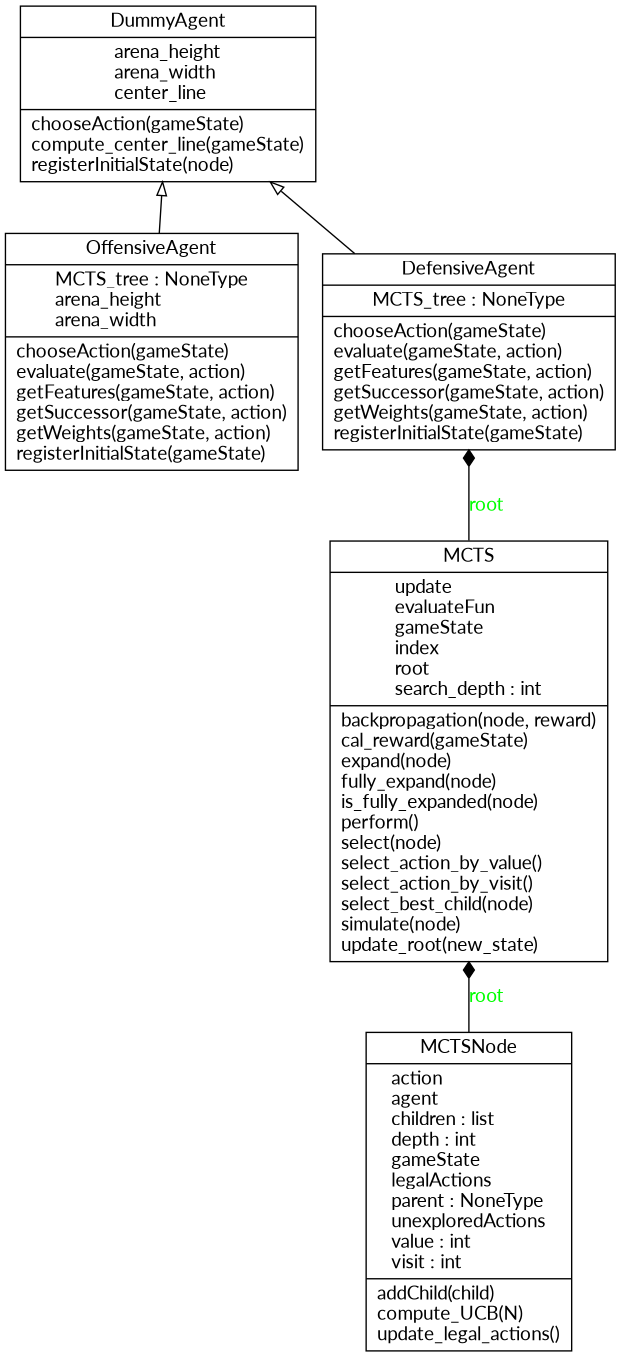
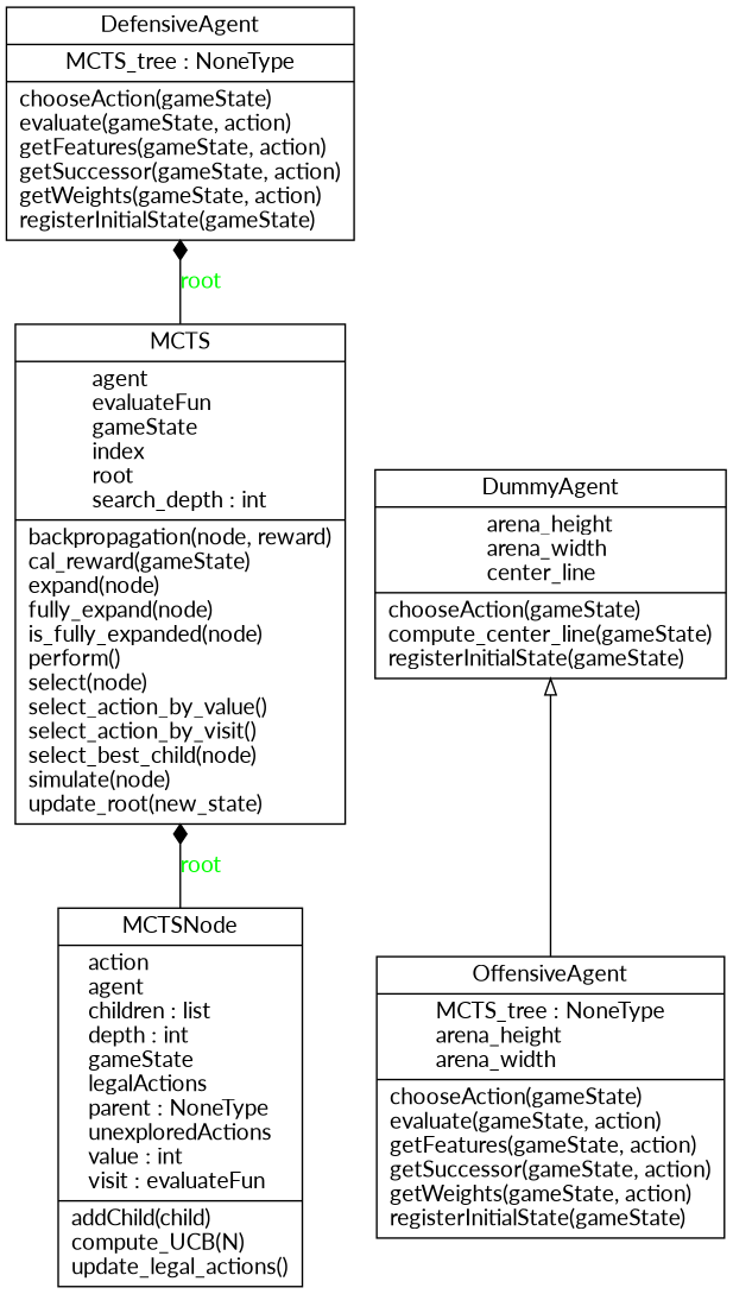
  digraph {
    fontname=Lato
    rankdir=BT
    node [color=black fontcolor=black fontname=Lato shape=record style=solid]
    edge [arrowhead=empty arrowtail=none fontname=Lato]
    n1 [label=<{DefensiveAgent|MCTS_tree : NoneType<br ALIGN="LEFT"/>|chooseAction(gameState)<br ALIGN="LEFT"/>evaluate(gameState, action)<br ALIGN="LEFT"/>getFeatures(gameState, action)<br ALIGN="LEFT"/>getSuccessor(gameState, action)<br ALIGN="LEFT"/>getWeights(gameState, action)<br ALIGN="LEFT"/>registerInitialState(gameState)<br ALIGN="LEFT"/>}>]
-   n2 [label=<{DummyAgent|arena_height<br ALIGN="LEFT"/>arena_width<br ALIGN="LEFT"/>center_line<br ALIGN="LEFT"/>|chooseAction(gameState)<br ALIGN="LEFT"/>compute_center_line(gameState)<br ALIGN="LEFT"/>registerInitialState(node)<br ALIGN="LEFT"/>}>]
-   n3 [label=<{MCTS|update<br ALIGN="LEFT"/>evaluateFun<br ALIGN="LEFT"/>gameState<br ALIGN="LEFT"/>index<br ALIGN="LEFT"/>root<br ALIGN="LEFT"/>search_depth : int<br ALIGN="LEFT"/>|backpropagation(node, reward)<br ALIGN="LEFT"/>cal_reward(gameState)<br ALIGN="LEFT"/>expand(node)<br ALIGN="LEFT"/>fully_expand(node)<br ALIGN="LEFT"/>is_fully_expanded(node)<br ALIGN="LEFT"/>perform()<br ALIGN="LEFT"/>select(node)<br ALIGN="LEFT"/>select_action_by_value()<br ALIGN="LEFT"/>select_action_by_visit()<br ALIGN="LEFT"/>select_best_child(node)<br ALIGN="LEFT"/>simulate(node)<br ALIGN="LEFT"/>update_root(new_state)<br ALIGN="LEFT"/>}>]
+   n2 [label=<{DummyAgent|arena_height<br ALIGN="LEFT"/>arena_width<br ALIGN="LEFT"/>center_line<br ALIGN="LEFT"/>|chooseAction(gameState)<br ALIGN="LEFT"/>compute_center_line(gameState)<br ALIGN="LEFT"/>registerInitialState(gameState)<br ALIGN="LEFT"/>}>]
+   n3 [label=<{MCTS|agent<br ALIGN="LEFT"/>evaluateFun<br ALIGN="LEFT"/>gameState<br ALIGN="LEFT"/>index<br ALIGN="LEFT"/>root<br ALIGN="LEFT"/>search_depth : int<br ALIGN="LEFT"/>|backpropagation(node, reward)<br ALIGN="LEFT"/>cal_reward(gameState)<br ALIGN="LEFT"/>expand(node)<br ALIGN="LEFT"/>fully_expand(node)<br ALIGN="LEFT"/>is_fully_expanded(node)<br ALIGN="LEFT"/>perform()<br ALIGN="LEFT"/>select(node)<br ALIGN="LEFT"/>select_action_by_value()<br ALIGN="LEFT"/>select_action_by_visit()<br ALIGN="LEFT"/>select_best_child(node)<br ALIGN="LEFT"/>simulate(node)<br ALIGN="LEFT"/>update_root(new_state)<br ALIGN="LEFT"/>}>]
    n4 [label=<{OffensiveAgent|MCTS_tree : NoneType<br ALIGN="LEFT"/>arena_height<br ALIGN="LEFT"/>arena_width<br ALIGN="LEFT"/>|chooseAction(gameState)<br ALIGN="LEFT"/>evaluate(gameState, action)<br ALIGN="LEFT"/>getFeatures(gameState, action)<br ALIGN="LEFT"/>getSuccessor(gameState, action)<br ALIGN="LEFT"/>getWeights(gameState, action)<br ALIGN="LEFT"/>registerInitialState(gameState)<br ALIGN="LEFT"/>}>]
-   n5 [label=<{MCTSNode|action<br ALIGN="LEFT"/>agent<br ALIGN="LEFT"/>children : list<br ALIGN="LEFT"/>depth : int<br ALIGN="LEFT"/>gameState<br ALIGN="LEFT"/>legalActions<br ALIGN="LEFT"/>parent : NoneType<br ALIGN="LEFT"/>unexploredActions<br ALIGN="LEFT"/>value : int<br ALIGN="LEFT"/>visit : int<br ALIGN="LEFT"/>|addChild(child)<br ALIGN="LEFT"/>compute_UCB(N)<br ALIGN="LEFT"/>update_legal_actions()<br ALIGN="LEFT"/>}>]
-   n1 -> n2
+   n5 [label=<{MCTSNode|action<br ALIGN="LEFT"/>agent<br ALIGN="LEFT"/>children : list<br ALIGN="LEFT"/>depth : int<br ALIGN="LEFT"/>gameState<br ALIGN="LEFT"/>legalActions<br ALIGN="LEFT"/>parent : NoneType<br ALIGN="LEFT"/>unexploredActions<br ALIGN="LEFT"/>value : int<br ALIGN="LEFT"/>visit : evaluateFun<br ALIGN="LEFT"/>|addChild(child)<br ALIGN="LEFT"/>compute_UCB(N)<br ALIGN="LEFT"/>update_legal_actions()<br ALIGN="LEFT"/>}>]
    n3 -> n1 [arrowhead=diamond fontcolor=green label=root style=solid]
    n4 -> n2
    n5 -> n3 [arrowhead=diamond fontcolor=green label=root style=solid]
  }
